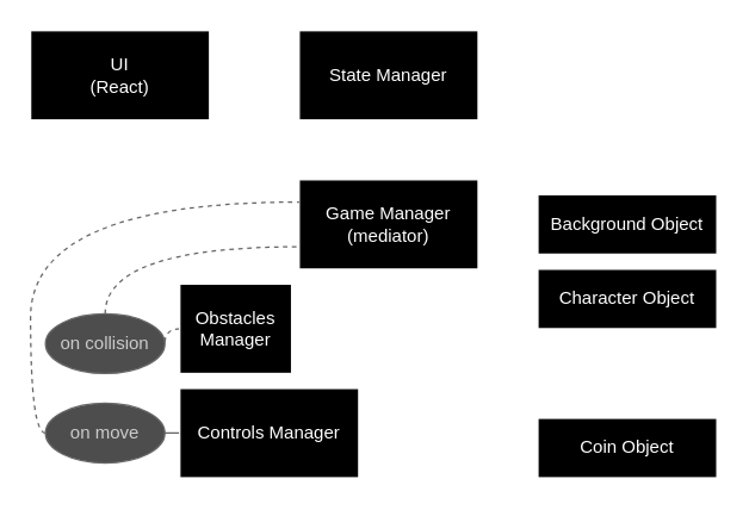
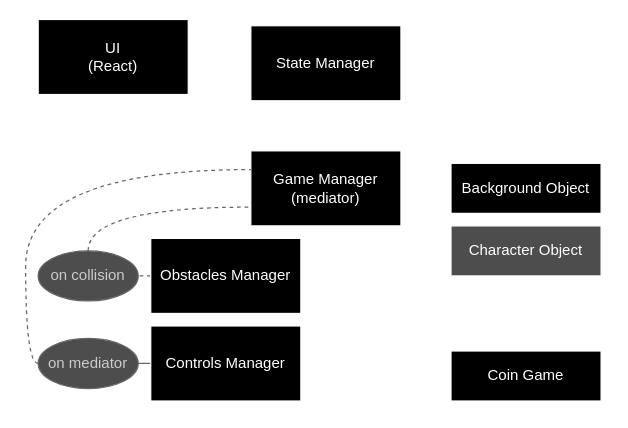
  <mxCell id="0" />
  <mxCell id="1" parent="0" />
  <mxCell id="2" style="edgeStyle=orthogonalEdgeStyle;rounded=0;orthogonalLoop=1;jettySize=auto;html=1;entryX=0;entryY=0.5;entryDx=0;entryDy=0;endArrow=open;endFill=0;strokeColor=#FFFFFF;dashed=1;" parent="1" source="3" target="4" edge="1"><mxGeometry relative="1" as="geometry" /></mxCell>
- <mxCell id="3" value="UI&lt;br&gt;(React)" style="rounded=0;whiteSpace=wrap;html=1;fillColor=#000000;strokeColor=#FFFFFF;fontColor=#FFFFFF;" parent="1" vertex="1"><mxGeometry x="20" y="20" width="120" height="60" as="geometry" /></mxCell>
+ <mxCell id="3" value="UI&lt;br&gt;(React)" style="rounded=0;whiteSpace=wrap;html=1;fillColor=#000000;strokeColor=#FFFFFF;fontColor=#FFFFFF;" parent="1" vertex="1"><mxGeometry x="30" y="15" width="120" height="60" as="geometry" /></mxCell>
  <mxCell id="4" value="State Manager" style="rounded=0;whiteSpace=wrap;html=1;fillColor=#000000;strokeColor=#FFFFFF;fontColor=#FFFFFF;" parent="1" vertex="1"><mxGeometry x="200" y="20" width="120" height="60" as="geometry" /></mxCell>
  <mxCell id="5" style="edgeStyle=orthogonalEdgeStyle;rounded=0;orthogonalLoop=1;jettySize=auto;html=1;entryX=0.5;entryY=1;entryDx=0;entryDy=0;endArrow=classic;endFill=0;strokeColor=#FFFFFF;" parent="1" source="10" target="4" edge="1"><mxGeometry relative="1" as="geometry" /></mxCell>
  <mxCell id="6" style="edgeStyle=orthogonalEdgeStyle;rounded=0;orthogonalLoop=1;jettySize=auto;html=1;entryX=0;entryY=0.5;entryDx=0;entryDy=0;endArrow=open;endFill=0;strokeColor=#FFFFFF;" parent="1" source="10" target="21" edge="1"><mxGeometry relative="1" as="geometry" /></mxCell>
  <mxCell id="7" style="edgeStyle=orthogonalEdgeStyle;rounded=0;orthogonalLoop=1;jettySize=auto;html=1;entryX=0;entryY=0.5;entryDx=0;entryDy=0;endArrow=open;endFill=0;strokeColor=#FFFFFF;" parent="1" source="10" target="20" edge="1"><mxGeometry relative="1" as="geometry" /></mxCell>
  <mxCell id="8" style="edgeStyle=orthogonalEdgeStyle;rounded=0;orthogonalLoop=1;jettySize=auto;html=1;entryX=1;entryY=0.5;entryDx=0;entryDy=0;endArrow=open;endFill=0;strokeColor=#FFFFFF;" parent="1" source="10" target="12" edge="1"><mxGeometry relative="1" as="geometry" /></mxCell>
  <mxCell id="9" style="edgeStyle=orthogonalEdgeStyle;rounded=0;orthogonalLoop=1;jettySize=auto;html=1;entryX=1;entryY=0.5;entryDx=0;entryDy=0;endArrow=open;endFill=0;strokeColor=#FFFFFF;" parent="1" source="10" target="14" edge="1"><mxGeometry relative="1" as="geometry" /></mxCell>
  <mxCell id="10" value="Game Manager&lt;br&gt;(mediator)" style="rounded=0;whiteSpace=wrap;html=1;fillColor=#000000;strokeColor=#FFFFFF;fontColor=#FFFFFF;" parent="1" vertex="1"><mxGeometry x="200" y="120" width="120" height="60" as="geometry" /></mxCell>
  <mxCell id="11" style="edgeStyle=orthogonalEdgeStyle;rounded=0;orthogonalLoop=1;jettySize=auto;html=1;exitX=0;exitY=0.5;exitDx=0;exitDy=0;entryX=1;entryY=0.5;entryDx=0;entryDy=0;endArrow=none;endFill=0;dashed=1;curved=1;fillColor=#f5f5f5;strokeColor=#666666;" parent="1" source="12" target="16" edge="1"><mxGeometry relative="1" as="geometry" /></mxCell>
- <mxCell id="12" value="Obstacles Manager" style="rounded=0;whiteSpace=wrap;html=1;fillColor=#000000;strokeColor=#FFFFFF;fontColor=#FFFFFF;" parent="1" vertex="1"><mxGeometry x="120" y="190" width="75" height="60" as="geometry" /></mxCell>
+ <mxCell id="12" value="Obstacles Manager" style="rounded=0;whiteSpace=wrap;html=1;fillColor=#000000;strokeColor=#FFFFFF;fontColor=#FFFFFF;" parent="1" vertex="1"><mxGeometry x="120" y="190" width="120" height="60" as="geometry" /></mxCell>
  <mxCell id="13" style="edgeStyle=orthogonalEdgeStyle;curved=1;rounded=0;orthogonalLoop=1;jettySize=auto;html=1;dashed=1;endArrow=none;endFill=0;fillColor=#f5f5f5;strokeColor=#666666;" parent="1" source="14" target="18" edge="1"><mxGeometry relative="1" as="geometry" /></mxCell>
  <mxCell id="14" value="Controls Manager" style="rounded=0;whiteSpace=wrap;html=1;fillColor=#000000;strokeColor=#FFFFFF;fontColor=#FFFFFF;" parent="1" vertex="1"><mxGeometry x="120" y="260" width="120" height="60" as="geometry" /></mxCell>
  <mxCell id="15" style="edgeStyle=orthogonalEdgeStyle;curved=1;rounded=0;orthogonalLoop=1;jettySize=auto;html=1;entryX=0;entryY=0.75;entryDx=0;entryDy=0;dashed=1;endArrow=none;endFill=0;fillColor=#f5f5f5;strokeColor=#666666;exitX=0.5;exitY=0;exitDx=0;exitDy=0;" parent="1" source="16" target="10" edge="1"><mxGeometry relative="1" as="geometry"><Array as="points"><mxPoint x="70" y="165" /></Array></mxGeometry></mxCell>
- <mxCell id="16" value="on collision" style="ellipse;whiteSpace=wrap;html=1;fillColor=#4D4D4D;fontColor=#CCCCCC;strokeColor=#666666;" parent="1" vertex="1"><mxGeometry x="30" y="210" width="80" height="40" as="geometry" /></mxCell>
+ <mxCell id="16" value="on collision" style="ellipse;whiteSpace=wrap;html=1;fillColor=#4D4D4D;fontColor=#CCCCCC;strokeColor=#666666;" parent="1" vertex="1"><mxGeometry x="30" y="200" width="80" height="40" as="geometry" /></mxCell>
  <mxCell id="17" style="edgeStyle=orthogonalEdgeStyle;curved=1;rounded=0;orthogonalLoop=1;jettySize=auto;html=1;entryX=0;entryY=0.25;entryDx=0;entryDy=0;dashed=1;endArrow=none;endFill=0;fillColor=#f5f5f5;strokeColor=#666666;exitX=0;exitY=0.5;exitDx=0;exitDy=0;" parent="1" source="18" target="10" edge="1"><mxGeometry relative="1" as="geometry"><Array as="points"><mxPoint x="20" y="290" /><mxPoint x="20" y="135" /></Array></mxGeometry></mxCell>
- <mxCell id="18" value="on move" style="ellipse;whiteSpace=wrap;html=1;fillColor=#4D4D4D;fontColor=#CCCCCC;strokeColor=#666666;" parent="1" vertex="1"><mxGeometry x="30" y="270" width="80" height="40" as="geometry" /></mxCell>
- <mxCell id="19" value="Character Object" style="rounded=0;whiteSpace=wrap;html=1;fillColor=#000000;strokeColor=#FFFFFF;fontColor=#FFFFFF;" parent="1" vertex="1"><mxGeometry x="360" y="180" width="120" height="40" as="geometry" /></mxCell>
- <mxCell id="20" value="Coin Object" style="rounded=0;whiteSpace=wrap;html=1;fillColor=#000000;strokeColor=#FFFFFF;fontColor=#FFFFFF;" parent="1" vertex="1"><mxGeometry x="360" y="280" width="120" height="40" as="geometry" /></mxCell>
+ <mxCell id="18" value="on mediator" style="ellipse;whiteSpace=wrap;html=1;fillColor=#4D4D4D;fontColor=#CCCCCC;strokeColor=#666666;" parent="1" vertex="1"><mxGeometry x="30" y="270" width="80" height="40" as="geometry" /></mxCell>
+ <mxCell id="19" value="Character Object" style="rounded=0;whiteSpace=wrap;html=1;fillColor=#4d4d4d;strokeColor=#FFFFFF;fontColor=#FFFFFF;" parent="1" vertex="1"><mxGeometry x="360" y="180" width="120" height="40" as="geometry" /></mxCell>
+ <mxCell id="20" value="Coin Game" style="rounded=0;whiteSpace=wrap;html=1;fillColor=#000000;strokeColor=#FFFFFF;fontColor=#FFFFFF;" parent="1" vertex="1"><mxGeometry x="360" y="280" width="120" height="40" as="geometry" /></mxCell>
  <mxCell id="21" value="Background Object" style="rounded=0;whiteSpace=wrap;html=1;fillColor=#000000;strokeColor=#FFFFFF;fontColor=#FFFFFF;" parent="1" vertex="1"><mxGeometry x="360" y="130" width="120" height="40" as="geometry" /></mxCell>
